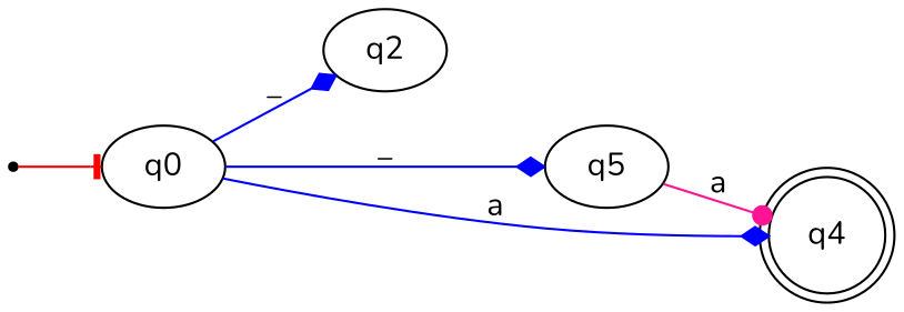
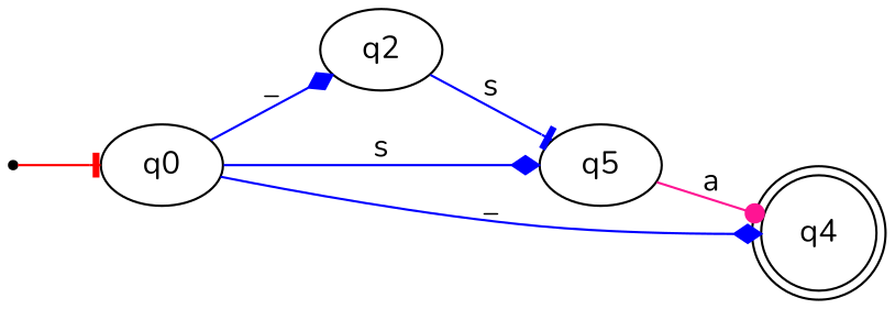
  digraph {
    fontname=Nunito
    rankdir=LR
    node [fontname=Nunito]
    edge [arrowhead=diamond color=blue fontname=Nunito]
    inic [shape=point]
    q0
    q2
    n4 [label=q5]
    q4 [shape=doublecircle]
    inic -> q0 [arrowhead=tee color=red]
    q0 -> q2 [label=_]
-   q0 -> n4 [label=_]
-   q0 -> q4 [label=a]
+   q0 -> n4 [label=s]
+   q0 -> q4 [label=_]
+   q2 -> n4 [arrowhead=tee label=s]
    n4 -> q4 [arrowhead=dot color=deeppink label=a]
  }
